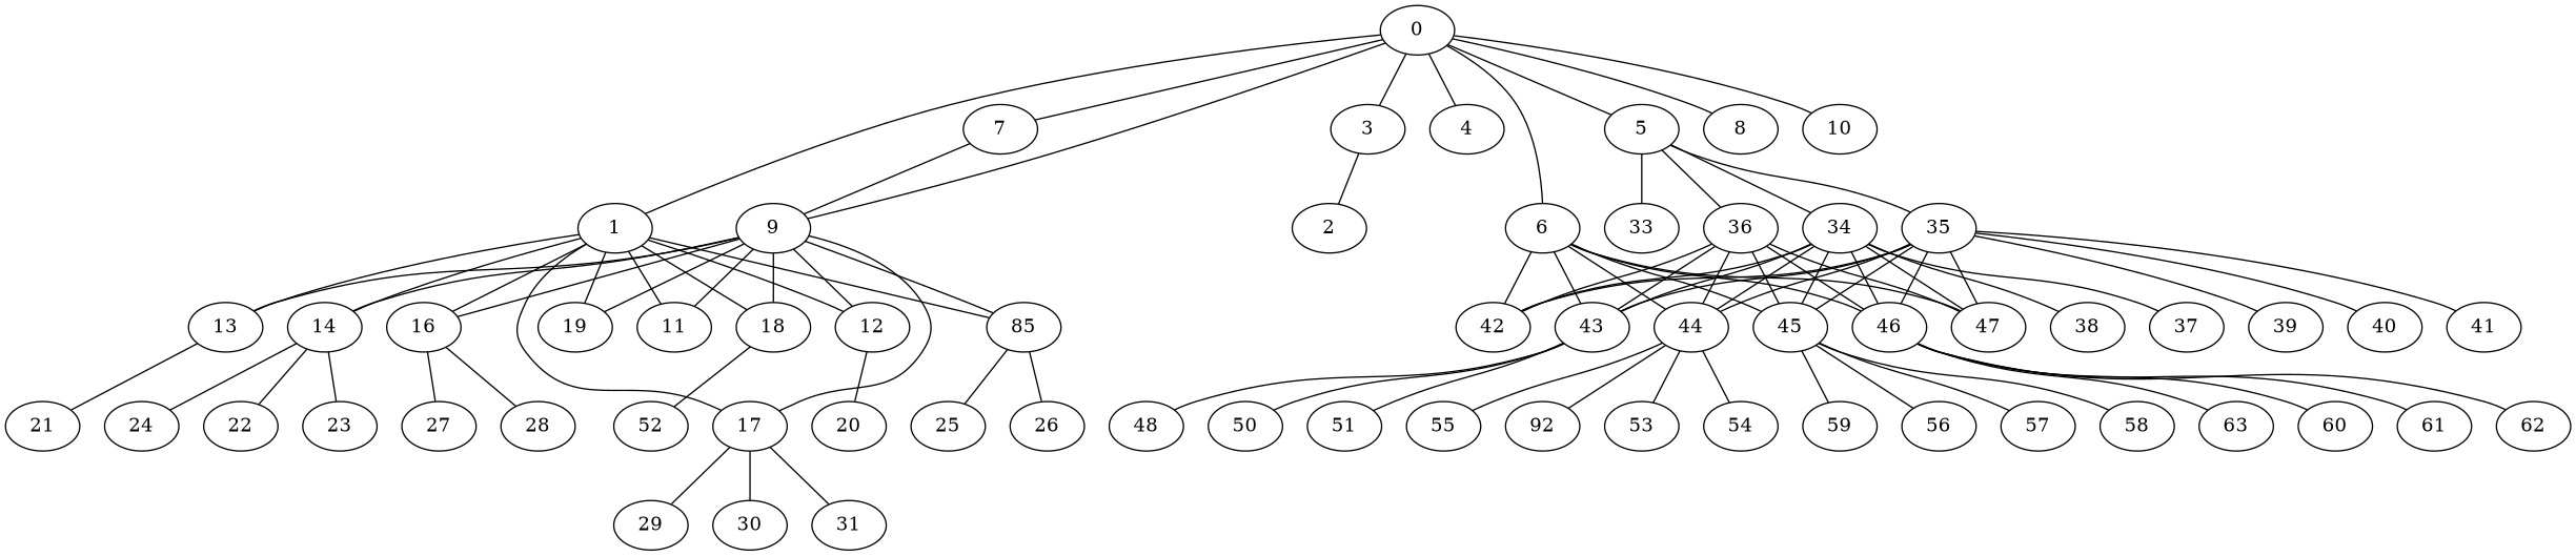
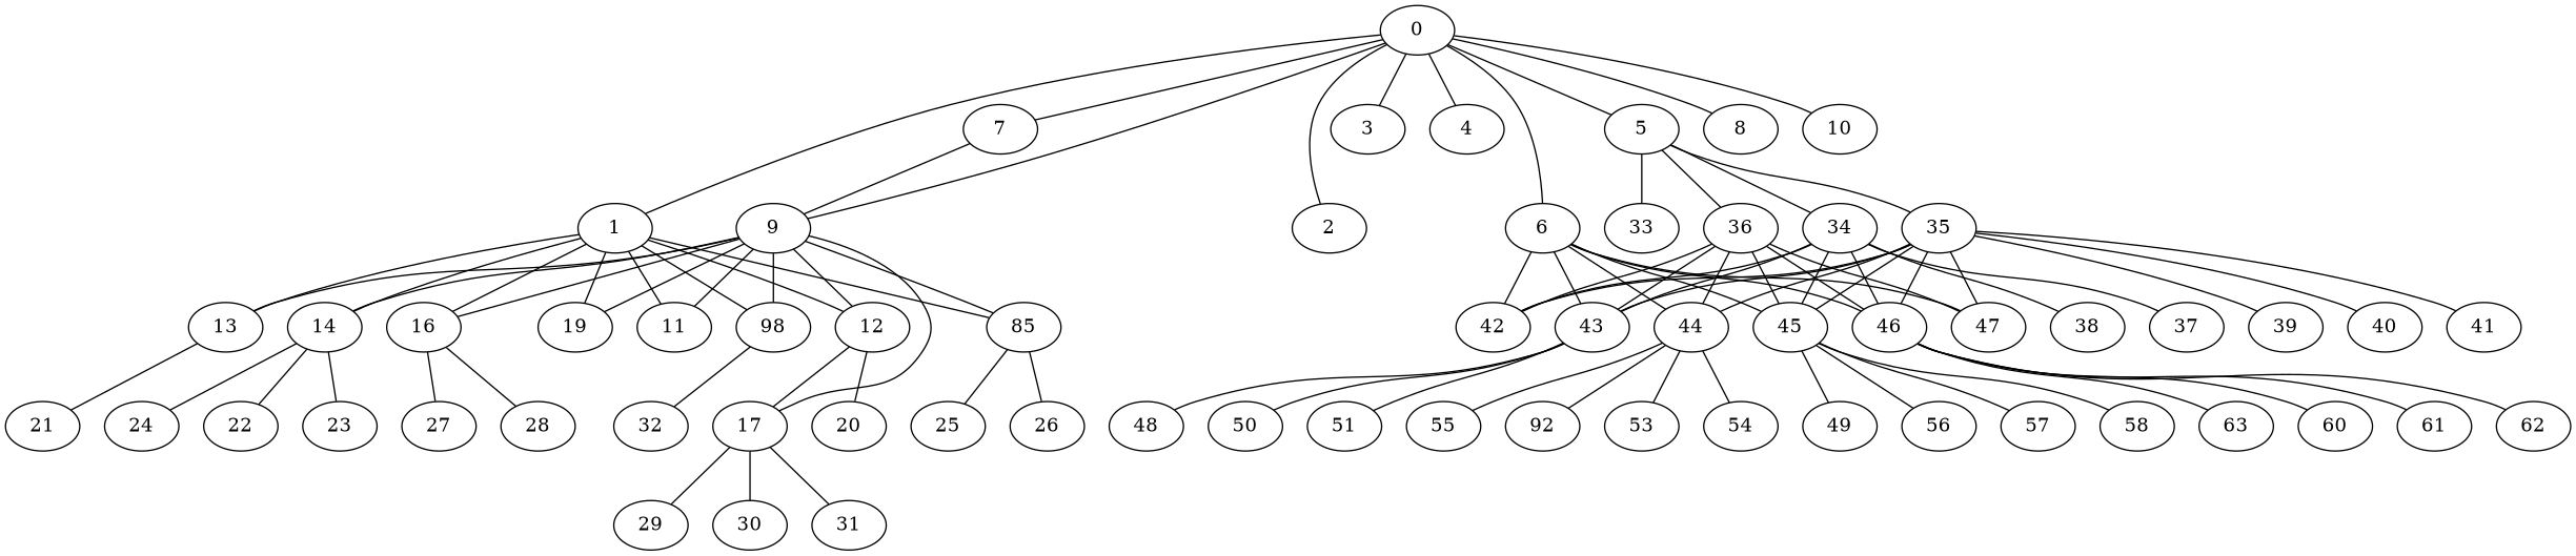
  strict graph {
    node [childgroup=35 display=" al_list_submenus_display" enterk=nav_down itext=Return level=4 next=44 nextk=nav_next parent=11]
    0 [childgroup=0 display=0 enterk=0 itext="ROOT:" level=0 next=0 nextk=0 parent=0 title=ROOT]
    1 [childgroup=12 display=al_basis_info_display itext="System Info" level=1 next=2 parent=0 title=mi_system_info]
    2 [childgroup=61 display=al_menu_timers_display itext="=[ TIMERS T1/T1 ]===" level=1 next=3 parent=0 title=mi_timers_info]
    3 [childgroup=62 display=al_menu_cycles_display itext="=[ CYCLES C1/C2 ]===" level=1 next=4 parent=0 title=mi_acycle_info]
    4 [childgroup=62 display=al_menu_monitor_display itext="=[ MONITORING ]=====" level=1 next=5 parent=0 title=mi_monitor_info]
    5 [childgroup=34 display=al_menu_time_display itext="=[ Info CLOCK ]=====" level=1 next=6 parent=0 title=mi_clock_info]
    6 [childgroup=43 display=al_menu_network_1_display itext="=[ Info NETWORK 1 ]=" level=1 next=7 parent=0 title=mi_network1_info]
    7 [childgroup=45 display=al_menu_network_2_display itext="=[ Info NETWORK 2 ]=" next=9 nextk=" nav_next" parent=0 title=mi_network2_info]
    8 [childgroup=62 display=al_menu_cycles_display itext="=[ TEST MODE ]======" level=1 next=5 parent=0 title=mi_test_info]
    9 [childgroup=12 display=al_menu_akku_display itext=Configuration level=1 next=8 parent=0 title=mi_config_info]
    10 [childgroup=63 display=al_menu_sensors_current_display itext="Current Sensors" level=1 next=1 parent=0 title=mi_current_info]
    11 [childgroup=11 display=al_list_submenus_display enterk=nav_up itext="=[ Menu AQUALOOP ]==" level=2 next=12 title=mi_config_set_menu]
    12 [childgroup=20 itext="1: Membranes config " level=3 next=13 title=mi_config_mem_set_menu]
    13 [childgroup=21 itext="2: Suction overflow " level=3 next=14 title=mi_config_sof_set_menu]
    14 [childgroup=23 itext="3: Sludge pump" level=3 next=15 title=mi_config_slp_set_menu]
    n16 [childgroup=23 itext="4: C1/C2 suction" label=85 level=3 next=16 title=mi_config_c12_set_menu]
    16 [childgroup=27 itext="5: AIR on/off timer " level=3 next=17 title=mi_config_air_set_menu]
    17 [childgroup=29 itext="6: T1 starting time " level=3 next=18 title=mi_config_t1_set_menu]
-   18 [childgroup=31 itext="7: T2 starting time " level=3 next=19 title=mi_config_t2_set_menu]
+   18 [childgroup=31 itext="7: T2 starting time " level=3 next=19 title=mi_config_t2_set_menu label=98]
    19 [childgroup=1 level=3 next=12 title=mi_config_back_set_menu]
    33 [childgroup=33 display=al_list_submenus_display enterk=nav_up itext="=[ Menu CLOCK ]=====" level=2 next=34 parent=33 title=mi_clock_set_menu]
    34 [childgroup=37 display=al_list_submenus_display enterk=nav_CL itext="1: Set Time" level=3 next=35 parent=33 title=mi_clock_cl_set_menu]
    35 [childgroup=39 display=al_list_submenus_display enterk=nav_CL itext="2: Set Date" level=3 next=36 parent=33 title=mi_clock_da_set_menu]
    36 [childgroup=5 level=3 next=34 parent=33 title=mi_clock_back_set_menu]
    42 [display=al_list_submenus_display enterk=nav_up itext="=[ Menu NETWORK ]===" level=2 next=43 parent=42 title=mi_network1_set_menu]
    43 [display=al_list_submenus_display enterk=nav_IPA itext="1: IP Address" level=3 parent=42 title=mi_network_ip_set_menu]
    44 [display=al_list_submenus_display enterk=nav_GWY itext="2: GATEWAY Address" level=3 next=45 parent=42 title=mi_network_gwy_set_menu]
    45 [display=al_list_submenus_display enterk=nav_DNS itext="3: DNS Address" level=3 next=46 parent=42 title=mi_network_dns_set_menu]
    46 [itext="4: NTP Address" level=3 next=47 parent=42 title=mi_network_ntp_set_menu]
    47 [level=3 next=47 parent=42 title=mi_network1_back_set_menu]
    20 [childgroup=12 display=" al_menu_change_MEM_number" enterk=set_para itext="Change MEM (number) " next=12 nextk=" inc_MEM" title=mi_config_set_mem]
    21 [childgroup=13 display=" al_menu_change_SO_number" enterk=set_para itext="Change SO (weeks)" next=13 nextk=" inc_SO" title=mi_config_set_sof]
    22 [childgroup=23 display=" al_menu_change_SLP_week" enterk=set_para itext="Change SLP (weeks)" next=14 nextk=inc_SLPw title=mi_config_set_slpw]
    23 [childgroup=24 display=" al_menu_change_SLP_day" enterk=set_para itext="Change SLP (days)" next=14 nextk=inc_SLPd title=mi_config_set_slpd]
    24 [childgroup=14 display=" al_menu_change_SLP_min" enterk=set_para itext="Change SLP (minutes)" next=14 nextk=" inc_SLPm" title=mi_config_set_slpm]
    25 [childgroup=26 display=" al_menu_change_C1_number" enterk=set_para itext="Change C1 (cycles)" next=15 nextk=inc_C1 title=mi_config_set_c1]
    26 [childgroup=15 display=" al_menu_change_C2_number" enterk=set_para itext="Change C2 (cycles)" next=15 nextk=" inc_C2" title=mi_config_set_c2]
    27 [childgroup=28 display=" al_menu_change_AIR_on" enterk=set_para itext="Change AIR ON (min) " next=16 nextk=inc_AIRon title=mi_config_set_airon]
    28 [childgroup=16 display=" al_menu_change_AIR_off" enterk=" set_para" itext="Change AIR OFF (min)" next=16 nextk=" inc_AIRoff" title=mi_config_set_airoff]
    29 [childgroup=30 display=" al_menu_change_T1_hour" enterk=set_para itext="Change T1 (hour)" next=17 nextk=inc_T1h title=mi_config_set_t1h]
    30 [childgroup=17 display=" al_menu_change_T1_min" enterk=set_para itext="Change T1 (minutes) " next=17 nextk=inc_T1m title=mi_config_set_t1m]
    31 [childgroup=32 display=" al_menu_change_T2_hour" enterk=set_para itext="Change T2 (hour)" next=18 nextk=inc_T2h title=mi_config_set_t2h]
-   32 [childgroup=18 display=" al_menu_change_T2_min" enterk=set_para itext="Change T2 (minutes) " next=18 nextk=inc_T2m title=mi_config_set_t2m label=52]
+   32 [childgroup=18 display=" al_menu_change_T2_min" enterk=set_para itext="Change T2 (minutes) " next=18 nextk=inc_T2m title=mi_config_set_t2m]
    37 [childgroup=38 display=al_menu_change_LT_hour enterk=set_clock itext="Set Time (hour)" next=34 nextk=inc_LThh parent=33 title=mi_clock_set_thh]
    38 [childgroup=34 display=al_menu_change_LT_min enterk=set_clock itext="Set Time (minutes)" next=34 nextk=" inc_LTmm" parent=33 title=mi_clock_set_tmm]
    39 [childgroup=40 display=al_menu_change_LT_day enterk=set_clock itext="Set Date (day)" next=35 nextk=inc_LTdy parent=33 title=mi_clock_set_tdd]
    40 [childgroup=41 display=al_menu_change_LT_month enterk=set_clock itext="Set Date (month)" next=35 nextk=inc_LTmo parent=33 title=mi_clock_set_tmo]
    41 [display=al_menu_change_LT_year enterk=set_clock itext="Set Date (year)" next=35 nextk=" inc_LTyr" parent=33 title=mi_clock_set_tyr]
    48 [display=al_menu_change_IPA_1 enterk=set_IPA itext="Set IP Address (A)" next=43 nextk=inc_IPA1 parent=42 title=mi_network1_set_ip1]
    50 [display=al_menu_change_IPA_3 enterk=set_IPA itext="Set IP Address (C)" next=43 nextk=inc_IPA3 parent=42 title=mi_network1_set_ip3]
    51 [display=al_menu_change_IPA_4 enterk=set_IPA itext="Set IP Address (D)" next=43 nextk=" inc_IPA4" parent=42 title=mi_network1_set_ip4]
    n52 [display=al_menu_change_GWY_1 enterk=set_GWY itext="Set GWY Address (A)" label=92 nextk=inc_GWY1 parent=42 title=mi_network1_set_gw1]
    53 [display=al_menu_change_GWY_2 enterk=set_GWY itext="Set GWY Address (B)" nextk=inc_GWY2 parent=42 title=mi_network1_set_gw2]
    54 [display=al_menu_change_GWY_3 enterk=set_GWY itext="Set GWY Address (C)" nextk=inc_GWY3 parent=42 title=mi_network1_set_gw3]
    55 [display=al_menu_change_GWY_4 enterk=set_GWY itext="Set GWY Address (D)" nextk=" inc_GWY4" parent=42 title=mi_network1_set_gw4]
    56 [display=al_menu_change_DNS_1 enterk=set_DNS itext="Set DNS Address (A)" next=45 nextk=inc_DNS1 parent=42 title=mi_network2_set_ns1]
    57 [display=al_menu_change_DNS_2 enterk=set_DNS itext="Set DNS Address (B)" next=45 nextk=inc_DNS2 parent=42 title=mi_network2_set_ns2]
    58 [display=al_menu_change_DNS_3 enterk=set_DNS itext="Set DNS Address (C)" next=45 nextk=inc_DNS3 parent=42 title=mi_network2_set_ns3]
-   59 [display=al_menu_change_DNS_4 enterk=set_DNS itext="Set DNS Address (D)" next=45 nextk=" inc_DNS4" parent=42 title=mi_network2_set_ns4]
+   59 [display=al_menu_change_DNS_4 enterk=set_DNS itext="Set DNS Address (D)" next=45 nextk=" inc_DNS4" parent=42 title=mi_network2_set_ns4 label=49]
    60 [display=al_draw_submenu_title enterk=nav_up itext="Set NTP Address" next=46 nextk=inc_NTP1 parent=42 title=mi_network1_set_ntp]
    61 [display=NULL_FUNC enterk=NULL_FUNC itext="Timer Settings" next=46 nextk=NULL_FUNC parent=2 title=mi_timers_set_menu]
    62 [display=NULL_FUNC enterk=NULL_FUNC itext="Cycle Settings" next=46 nextk=NULL_FUNC parent=3 title=mi_acycle_set_menu]
    63 [display=NULL_FUNC enterk=NULL_FUNC itext="Test Modes" next=46 nextk=NULL_FUNC parent=8 title=mi_test_set_menu]
    0 -- 1
-   3 -- 2
+   0 -- 2
    0 -- 3
    0 -- 4
    0 -- 5
    0 -- 6
    0 -- 7
    0 -- 8
    0 -- 9
    0 -- 10
    1 -- 11
    1 -- 12
    1 -- 13
    1 -- 14
    1 -- n16
    1 -- 16
-   1 -- 17
+   12 -- 17
    1 -- 18
    1 -- 19
    5 -- 33
    5 -- 34
    5 -- 35
    5 -- 36
    6 -- 42
    6 -- 43
    6 -- 44
    6 -- 45
    6 -- 46
    6 -- 47
    7 -- 9
    9 -- 11
    9 -- 12
    9 -- 13
    9 -- 14
    9 -- n16
    9 -- 16
    9 -- 17
    9 -- 18
    9 -- 19
    12 -- 20
    13 -- 21
    14 -- 22
    14 -- 23
    14 -- 24
    n16 -- 25
    n16 -- 26
    16 -- 27
    16 -- 28
    17 -- 29
    17 -- 30
    17 -- 31
    18 -- 32
    34 -- 42
    34 -- 43
-   34 -- 44
    34 -- 45
    34 -- 46
-   34 -- 47
    34 -- 37
    34 -- 38
    35 -- 42
    35 -- 43
    35 -- 44
    35 -- 45
    35 -- 46
    35 -- 47
    35 -- 39
    35 -- 40
    35 -- 41
    36 -- 42
    36 -- 43
    36 -- 44
    36 -- 45
    36 -- 46
    36 -- 47
    43 -- 48
    43 -- 50
    43 -- 51
    44 -- n52
    44 -- 53
    44 -- 54
    44 -- 55
    45 -- 56
    45 -- 57
    45 -- 58
    45 -- 59
    46 -- 60
    46 -- 61
    46 -- 62
    46 -- 63
  }
